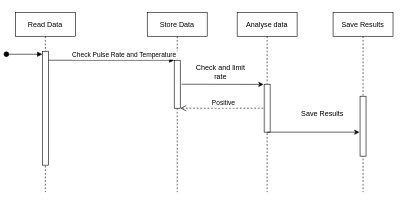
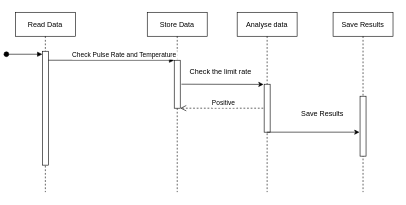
  <mxCell id="0" />
  <mxCell id="1" parent="0" />
  <mxCell id="2" value="Read Data" style="shape=umlLifeline;perimeter=lifelinePerimeter;container=1;collapsible=0;recursiveResize=0;rounded=0;shadow=0;strokeWidth=1;" parent="1" vertex="1"><mxGeometry x="20" y="20" width="100" height="300" as="geometry" /></mxCell>
  <mxCell id="3" value="" style="points=[];perimeter=orthogonalPerimeter;rounded=0;shadow=0;strokeWidth=1;" parent="2" vertex="1"><mxGeometry x="45" y="65" width="10" height="190" as="geometry" /></mxCell>
  <mxCell id="4" value="" style="verticalAlign=bottom;startArrow=oval;endArrow=block;startSize=8;shadow=0;strokeWidth=1;" parent="2" target="3" edge="1"><mxGeometry relative="1" as="geometry"><mxPoint x="-15" y="70" as="sourcePoint" /></mxGeometry></mxCell>
  <mxCell id="5" value="Store Data" style="shape=umlLifeline;perimeter=lifelinePerimeter;container=1;collapsible=0;recursiveResize=0;rounded=0;shadow=0;strokeWidth=1;" parent="1" vertex="1"><mxGeometry x="240" y="20" width="100" height="300" as="geometry" /></mxCell>
  <mxCell id="6" value="" style="points=[];perimeter=orthogonalPerimeter;rounded=0;shadow=0;strokeWidth=1;" parent="5" vertex="1"><mxGeometry x="45" y="80" width="10" height="80" as="geometry" /></mxCell>
  <mxCell id="7" value="Check Pulse Rate and Temperature" style="verticalAlign=bottom;endArrow=block;entryX=0;entryY=0;shadow=0;strokeWidth=1;" parent="1" source="3" target="6" edge="1"><mxGeometry x="0.209" relative="1" as="geometry"><mxPoint x="235" y="100" as="sourcePoint" /><mxPoint as="offset" /></mxGeometry></mxCell>
  <mxCell id="8" value="Positive" style="verticalAlign=bottom;endArrow=open;dashed=1;endSize=8;shadow=0;strokeWidth=1;" parent="1" source="9" target="6" edge="1"><mxGeometry relative="1" as="geometry"><mxPoint x="200" y="197" as="targetPoint" /><Array as="points"><mxPoint x="370" y="180" /></Array></mxGeometry></mxCell>
  <mxCell id="9" value="Analyse data" style="shape=umlLifeline;perimeter=lifelinePerimeter;container=1;collapsible=0;recursiveResize=0;rounded=0;shadow=0;strokeWidth=1;" parent="1" vertex="1"><mxGeometry x="390" y="20" width="100" height="300" as="geometry" /></mxCell>
  <mxCell id="10" value="" style="points=[];perimeter=orthogonalPerimeter;rounded=0;shadow=0;strokeWidth=1;" parent="9" vertex="1"><mxGeometry x="45" y="120" width="10" height="80" as="geometry" /></mxCell>
  <mxCell id="11" value="" style="endArrow=classic;html=1;entryX=0.44;entryY=0.401;entryDx=0;entryDy=0;entryPerimeter=0;" parent="1" target="9" edge="1"><mxGeometry relative="1" as="geometry"><mxPoint x="297" y="140" as="sourcePoint" /><mxPoint x="430" y="140" as="targetPoint" /></mxGeometry></mxCell>
  <mxCell id="12" value="Save Results" style="shape=umlLifeline;perimeter=lifelinePerimeter;container=1;collapsible=0;recursiveResize=0;rounded=0;shadow=0;strokeWidth=1;" parent="1" vertex="1"><mxGeometry x="550" y="20" width="100" height="300" as="geometry" /></mxCell>
  <mxCell id="13" value="" style="points=[];perimeter=orthogonalPerimeter;rounded=0;shadow=0;strokeWidth=1;" parent="12" vertex="1"><mxGeometry x="45" y="140" width="10" height="100" as="geometry" /></mxCell>
- <mxCell id="14" value="Check and limit rate" style="text;html=1;strokeColor=none;fillColor=none;align=center;verticalAlign=middle;whiteSpace=wrap;rounded=0;" parent="1" vertex="1"><mxGeometry x="310" y="110" width="105" height="20" as="geometry" /></mxCell>
+ <mxCell id="14" value="Check the limit rate" style="text;html=1;strokeColor=none;fillColor=none;align=center;verticalAlign=middle;whiteSpace=wrap;rounded=0;" parent="1" vertex="1"><mxGeometry x="310" y="110" width="105" height="20" as="geometry" /></mxCell>
  <mxCell id="15" value="" style="endArrow=classic;html=1;fontStyle=1;" parent="1" source="9" edge="1"><mxGeometry relative="1" as="geometry"><mxPoint x="450" y="208" as="sourcePoint" /><mxPoint x="594" y="220" as="targetPoint" /><Array as="points" /></mxGeometry></mxCell>
  <mxCell id="16" value="Save Results" style="text;html=1;strokeColor=none;fillColor=none;align=center;verticalAlign=middle;whiteSpace=wrap;rounded=0;" parent="1" vertex="1"><mxGeometry x="480" y="180" width="105" height="20" as="geometry" /></mxCell>
